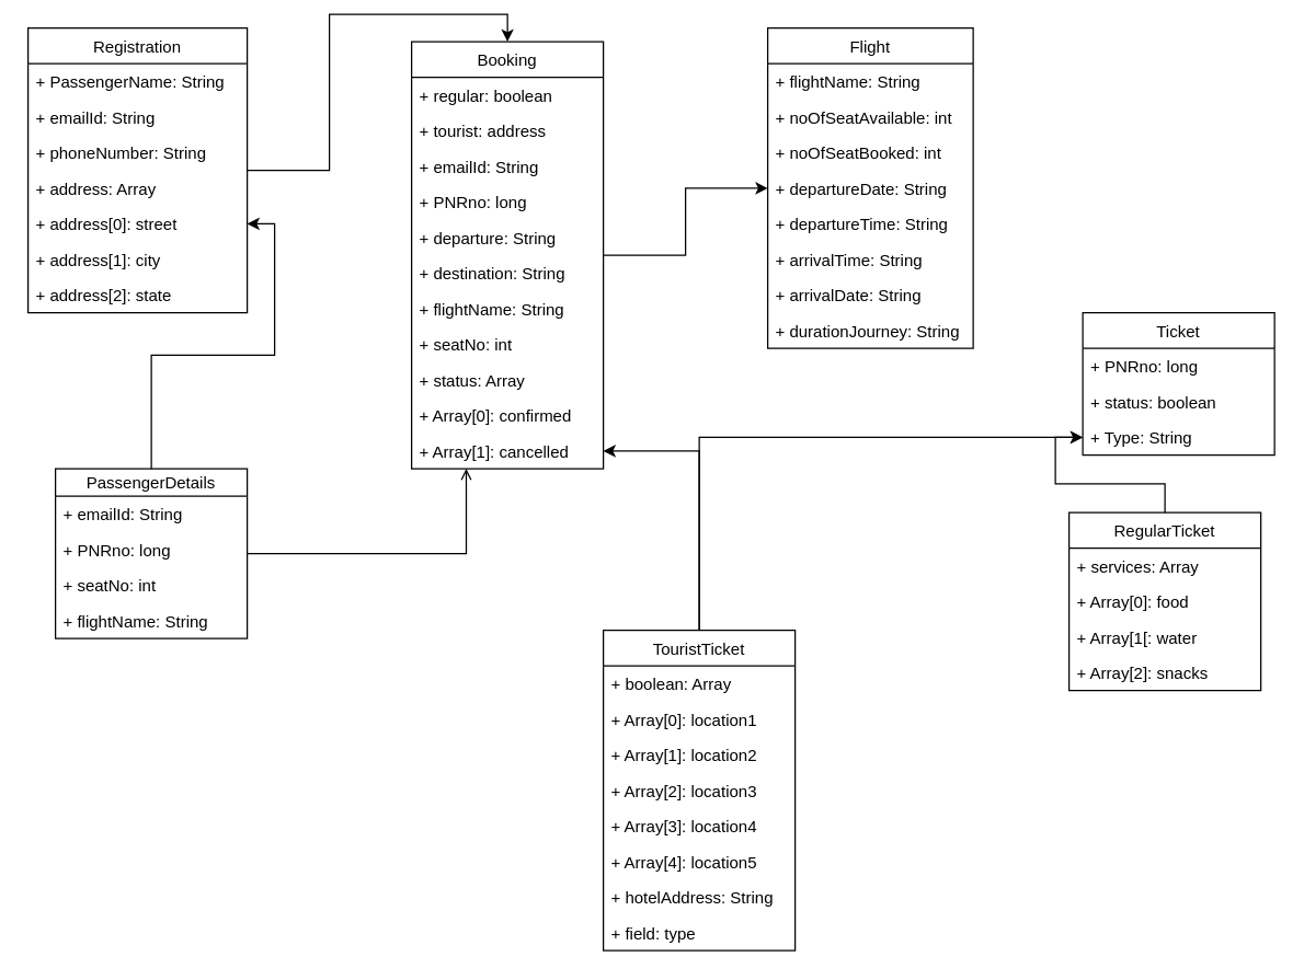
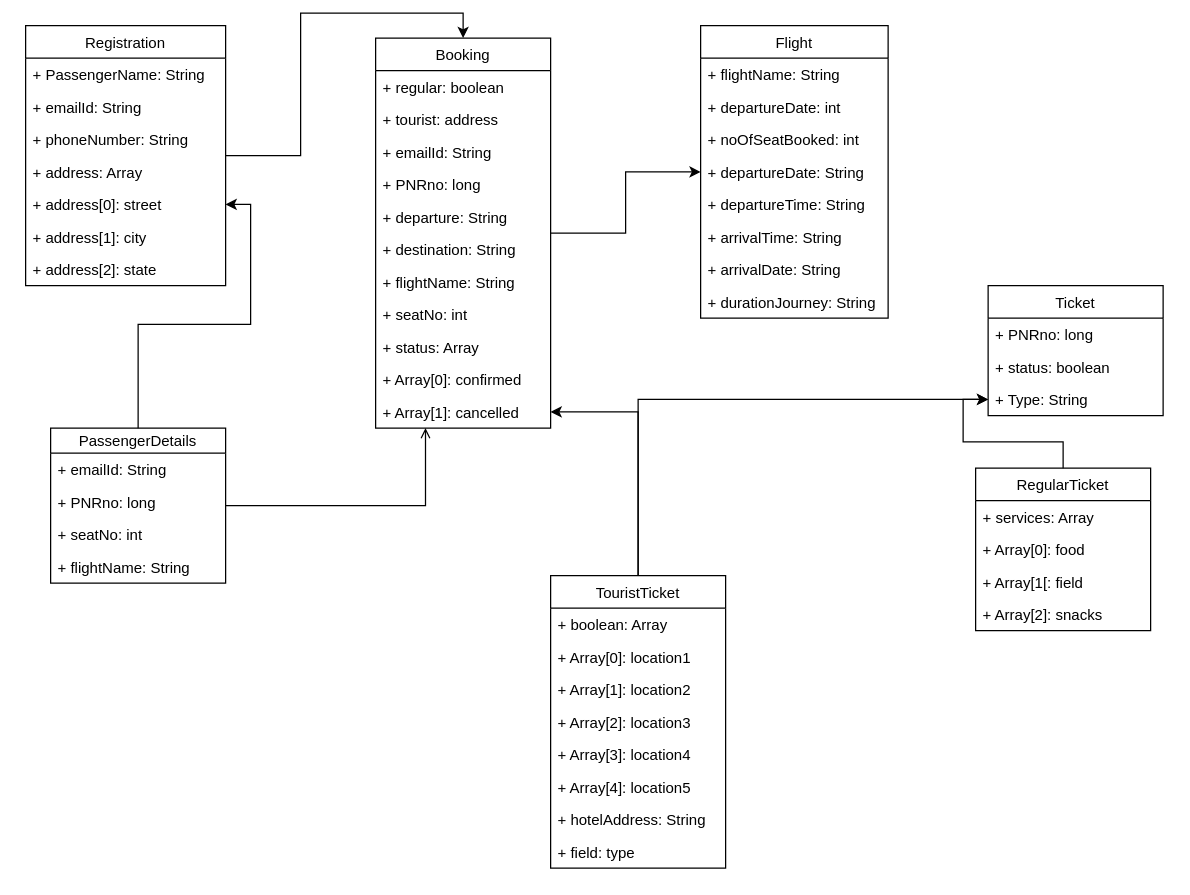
  <mxCell id="0" />
  <mxCell id="1" parent="0" />
  <mxCell id="2" style="edgeStyle=orthogonalEdgeStyle;rounded=0;orthogonalLoop=1;jettySize=auto;html=1;entryX=0.5;entryY=0;entryDx=0;entryDy=0;" parent="1" source="3" target="12" edge="1"><mxGeometry relative="1" as="geometry" /></mxCell>
  <mxCell id="3" value="Registration" style="swimlane;fontStyle=0;childLayout=stackLayout;horizontal=1;startSize=26;fillColor=none;horizontalStack=0;resizeParent=1;resizeParentMax=0;resizeLast=0;collapsible=1;marginBottom=0;" parent="1" vertex="1"><mxGeometry x="20" y="20" width="160" height="208" as="geometry" /></mxCell>
  <mxCell id="4" value="+ PassengerName: String" style="text;strokeColor=none;fillColor=none;align=left;verticalAlign=top;spacingLeft=4;spacingRight=4;overflow=hidden;rotatable=0;points=[[0,0.5],[1,0.5]];portConstraint=eastwest;" parent="3" vertex="1"><mxGeometry y="26" width="160" height="26" as="geometry" /></mxCell>
  <mxCell id="5" value="+ emailId: String" style="text;strokeColor=none;fillColor=none;align=left;verticalAlign=top;spacingLeft=4;spacingRight=4;overflow=hidden;rotatable=0;points=[[0,0.5],[1,0.5]];portConstraint=eastwest;" parent="3" vertex="1"><mxGeometry y="52" width="160" height="26" as="geometry" /></mxCell>
  <mxCell id="6" value="+ phoneNumber: String" style="text;strokeColor=none;fillColor=none;align=left;verticalAlign=top;spacingLeft=4;spacingRight=4;overflow=hidden;rotatable=0;points=[[0,0.5],[1,0.5]];portConstraint=eastwest;" parent="3" vertex="1"><mxGeometry y="78" width="160" height="26" as="geometry" /></mxCell>
  <mxCell id="7" value="+ address: Array" style="text;strokeColor=none;fillColor=none;align=left;verticalAlign=top;spacingLeft=4;spacingRight=4;overflow=hidden;rotatable=0;points=[[0,0.5],[1,0.5]];portConstraint=eastwest;" parent="3" vertex="1"><mxGeometry y="104" width="160" height="26" as="geometry" /></mxCell>
  <mxCell id="8" value="+ address[0]: street" style="text;strokeColor=none;fillColor=none;align=left;verticalAlign=top;spacingLeft=4;spacingRight=4;overflow=hidden;rotatable=0;points=[[0,0.5],[1,0.5]];portConstraint=eastwest;" parent="3" vertex="1"><mxGeometry y="130" width="160" height="26" as="geometry" /></mxCell>
  <mxCell id="9" value="+ address[1]: city" style="text;strokeColor=none;fillColor=none;align=left;verticalAlign=top;spacingLeft=4;spacingRight=4;overflow=hidden;rotatable=0;points=[[0,0.5],[1,0.5]];portConstraint=eastwest;" parent="3" vertex="1"><mxGeometry y="156" width="160" height="26" as="geometry" /></mxCell>
  <mxCell id="10" value="+ address[2]: state" style="text;strokeColor=none;fillColor=none;align=left;verticalAlign=top;spacingLeft=4;spacingRight=4;overflow=hidden;rotatable=0;points=[[0,0.5],[1,0.5]];portConstraint=eastwest;" parent="3" vertex="1"><mxGeometry y="182" width="160" height="26" as="geometry" /></mxCell>
  <mxCell id="11" style="edgeStyle=orthogonalEdgeStyle;rounded=0;orthogonalLoop=1;jettySize=auto;html=1;entryX=0;entryY=0.5;entryDx=0;entryDy=0;" parent="1" source="12" target="28" edge="1"><mxGeometry relative="1" as="geometry" /></mxCell>
  <mxCell id="12" value="Booking" style="swimlane;fontStyle=0;childLayout=stackLayout;horizontal=1;startSize=26;fillColor=none;horizontalStack=0;resizeParent=1;resizeParentMax=0;resizeLast=0;collapsible=1;marginBottom=0;" parent="1" vertex="1"><mxGeometry x="300" y="30" width="140" height="312" as="geometry" /></mxCell>
  <mxCell id="13" value="+ regular: boolean" style="text;strokeColor=none;fillColor=none;align=left;verticalAlign=top;spacingLeft=4;spacingRight=4;overflow=hidden;rotatable=0;points=[[0,0.5],[1,0.5]];portConstraint=eastwest;" parent="12" vertex="1"><mxGeometry y="26" width="140" height="26" as="geometry" /></mxCell>
  <mxCell id="14" value="+ tourist: address" style="text;strokeColor=none;fillColor=none;align=left;verticalAlign=top;spacingLeft=4;spacingRight=4;overflow=hidden;rotatable=0;points=[[0,0.5],[1,0.5]];portConstraint=eastwest;" parent="12" vertex="1"><mxGeometry y="52" width="140" height="26" as="geometry" /></mxCell>
  <mxCell id="15" value="+ emailId: String" style="text;strokeColor=none;fillColor=none;align=left;verticalAlign=top;spacingLeft=4;spacingRight=4;overflow=hidden;rotatable=0;points=[[0,0.5],[1,0.5]];portConstraint=eastwest;" parent="12" vertex="1"><mxGeometry y="78" width="140" height="26" as="geometry" /></mxCell>
  <mxCell id="16" value="+ PNRno: long" style="text;strokeColor=none;fillColor=none;align=left;verticalAlign=top;spacingLeft=4;spacingRight=4;overflow=hidden;rotatable=0;points=[[0,0.5],[1,0.5]];portConstraint=eastwest;" parent="12" vertex="1"><mxGeometry y="104" width="140" height="26" as="geometry" /></mxCell>
  <mxCell id="17" value="+ departure: String" style="text;strokeColor=none;fillColor=none;align=left;verticalAlign=top;spacingLeft=4;spacingRight=4;overflow=hidden;rotatable=0;points=[[0,0.5],[1,0.5]];portConstraint=eastwest;" parent="12" vertex="1"><mxGeometry y="130" width="140" height="26" as="geometry" /></mxCell>
  <mxCell id="18" value="+ destination: String" style="text;strokeColor=none;fillColor=none;align=left;verticalAlign=top;spacingLeft=4;spacingRight=4;overflow=hidden;rotatable=0;points=[[0,0.5],[1,0.5]];portConstraint=eastwest;" parent="12" vertex="1"><mxGeometry y="156" width="140" height="26" as="geometry" /></mxCell>
  <mxCell id="19" value="+ flightName: String" style="text;strokeColor=none;fillColor=none;align=left;verticalAlign=top;spacingLeft=4;spacingRight=4;overflow=hidden;rotatable=0;points=[[0,0.5],[1,0.5]];portConstraint=eastwest;" parent="12" vertex="1"><mxGeometry y="182" width="140" height="26" as="geometry" /></mxCell>
  <mxCell id="20" value="+ seatNo: int" style="text;strokeColor=none;fillColor=none;align=left;verticalAlign=top;spacingLeft=4;spacingRight=4;overflow=hidden;rotatable=0;points=[[0,0.5],[1,0.5]];portConstraint=eastwest;" parent="12" vertex="1"><mxGeometry y="208" width="140" height="26" as="geometry" /></mxCell>
  <mxCell id="21" value="+ status: Array" style="text;strokeColor=none;fillColor=none;align=left;verticalAlign=top;spacingLeft=4;spacingRight=4;overflow=hidden;rotatable=0;points=[[0,0.5],[1,0.5]];portConstraint=eastwest;" parent="12" vertex="1"><mxGeometry y="234" width="140" height="26" as="geometry" /></mxCell>
  <mxCell id="22" value="+ Array[0]: confirmed" style="text;strokeColor=none;fillColor=none;align=left;verticalAlign=top;spacingLeft=4;spacingRight=4;overflow=hidden;rotatable=0;points=[[0,0.5],[1,0.5]];portConstraint=eastwest;" parent="12" vertex="1"><mxGeometry y="260" width="140" height="26" as="geometry" /></mxCell>
  <mxCell id="23" value="+ Array[1]: cancelled" style="text;strokeColor=none;fillColor=none;align=left;verticalAlign=top;spacingLeft=4;spacingRight=4;overflow=hidden;rotatable=0;points=[[0,0.5],[1,0.5]];portConstraint=eastwest;" parent="12" vertex="1"><mxGeometry y="286" width="140" height="26" as="geometry" /></mxCell>
  <mxCell id="24" value="Flight" style="swimlane;fontStyle=0;childLayout=stackLayout;horizontal=1;startSize=26;fillColor=none;horizontalStack=0;resizeParent=1;resizeParentMax=0;resizeLast=0;collapsible=1;marginBottom=0;" parent="1" vertex="1"><mxGeometry x="560" y="20" width="150" height="234" as="geometry" /></mxCell>
  <mxCell id="25" value="+ flightName: String" style="text;strokeColor=none;fillColor=none;align=left;verticalAlign=top;spacingLeft=4;spacingRight=4;overflow=hidden;rotatable=0;points=[[0,0.5],[1,0.5]];portConstraint=eastwest;" parent="24" vertex="1"><mxGeometry y="26" width="150" height="26" as="geometry" /></mxCell>
- <mxCell id="26" value="+ noOfSeatAvailable: int" style="text;strokeColor=none;fillColor=none;align=left;verticalAlign=top;spacingLeft=4;spacingRight=4;overflow=hidden;rotatable=0;points=[[0,0.5],[1,0.5]];portConstraint=eastwest;" parent="24" vertex="1"><mxGeometry y="52" width="150" height="26" as="geometry" /></mxCell>
+ <mxCell id="26" value="+ departureDate: int" style="text;strokeColor=none;fillColor=none;align=left;verticalAlign=top;spacingLeft=4;spacingRight=4;overflow=hidden;rotatable=0;points=[[0,0.5],[1,0.5]];portConstraint=eastwest;" parent="24" vertex="1"><mxGeometry y="52" width="150" height="26" as="geometry" /></mxCell>
  <mxCell id="27" value="+ noOfSeatBooked: int" style="text;strokeColor=none;fillColor=none;align=left;verticalAlign=top;spacingLeft=4;spacingRight=4;overflow=hidden;rotatable=0;points=[[0,0.5],[1,0.5]];portConstraint=eastwest;" parent="24" vertex="1"><mxGeometry y="78" width="150" height="26" as="geometry" /></mxCell>
  <mxCell id="28" value="+ departureDate: String" style="text;strokeColor=none;fillColor=none;align=left;verticalAlign=top;spacingLeft=4;spacingRight=4;overflow=hidden;rotatable=0;points=[[0,0.5],[1,0.5]];portConstraint=eastwest;" parent="24" vertex="1"><mxGeometry y="104" width="150" height="26" as="geometry" /></mxCell>
  <mxCell id="29" value="+ departureTime: String" style="text;strokeColor=none;fillColor=none;align=left;verticalAlign=top;spacingLeft=4;spacingRight=4;overflow=hidden;rotatable=0;points=[[0,0.5],[1,0.5]];portConstraint=eastwest;" parent="24" vertex="1"><mxGeometry y="130" width="150" height="26" as="geometry" /></mxCell>
  <mxCell id="30" value="+ arrivalTime: String" style="text;strokeColor=none;fillColor=none;align=left;verticalAlign=top;spacingLeft=4;spacingRight=4;overflow=hidden;rotatable=0;points=[[0,0.5],[1,0.5]];portConstraint=eastwest;" parent="24" vertex="1"><mxGeometry y="156" width="150" height="26" as="geometry" /></mxCell>
  <mxCell id="31" value="+ arrivalDate: String" style="text;strokeColor=none;fillColor=none;align=left;verticalAlign=top;spacingLeft=4;spacingRight=4;overflow=hidden;rotatable=0;points=[[0,0.5],[1,0.5]];portConstraint=eastwest;" parent="24" vertex="1"><mxGeometry y="182" width="150" height="26" as="geometry" /></mxCell>
  <mxCell id="32" value="+ durationJourney: String" style="text;strokeColor=none;fillColor=none;align=left;verticalAlign=top;spacingLeft=4;spacingRight=4;overflow=hidden;rotatable=0;points=[[0,0.5],[1,0.5]];portConstraint=eastwest;" parent="24" vertex="1"><mxGeometry y="208" width="150" height="26" as="geometry" /></mxCell>
  <mxCell id="33" style="edgeStyle=orthogonalEdgeStyle;rounded=0;orthogonalLoop=1;jettySize=auto;html=1;entryX=1;entryY=0.5;entryDx=0;entryDy=0;" parent="1" source="35" target="8" edge="1"><mxGeometry relative="1" as="geometry" /></mxCell>
  <mxCell id="34" style="edgeStyle=orthogonalEdgeStyle;rounded=0;orthogonalLoop=1;jettySize=auto;html=1;entryX=0.285;entryY=0.997;entryDx=0;entryDy=0;entryPerimeter=0;endArrow=open;" parent="1" source="35" target="23" edge="1"><mxGeometry relative="1" as="geometry" /></mxCell>
  <mxCell id="35" value="PassengerDetails" style="swimlane;fontStyle=0;childLayout=stackLayout;horizontal=1;startSize=20;fillColor=none;horizontalStack=0;resizeParent=1;resizeParentMax=0;resizeLast=0;collapsible=1;marginBottom=0;" parent="1" vertex="1"><mxGeometry x="40" y="342" width="140" height="124" as="geometry" /></mxCell>
  <mxCell id="36" value="+ emailId: String" style="text;strokeColor=none;fillColor=none;align=left;verticalAlign=top;spacingLeft=4;spacingRight=4;overflow=hidden;rotatable=0;points=[[0,0.5],[1,0.5]];portConstraint=eastwest;" parent="35" vertex="1"><mxGeometry y="20" width="140" height="26" as="geometry" /></mxCell>
  <mxCell id="37" value="+ PNRno: long" style="text;strokeColor=none;fillColor=none;align=left;verticalAlign=top;spacingLeft=4;spacingRight=4;overflow=hidden;rotatable=0;points=[[0,0.5],[1,0.5]];portConstraint=eastwest;" parent="35" vertex="1"><mxGeometry y="46" width="140" height="26" as="geometry" /></mxCell>
  <mxCell id="38" value="+ seatNo: int" style="text;strokeColor=none;fillColor=none;align=left;verticalAlign=top;spacingLeft=4;spacingRight=4;overflow=hidden;rotatable=0;points=[[0,0.5],[1,0.5]];portConstraint=eastwest;" parent="35" vertex="1"><mxGeometry y="72" width="140" height="26" as="geometry" /></mxCell>
  <mxCell id="39" value="+ flightName: String" style="text;strokeColor=none;fillColor=none;align=left;verticalAlign=top;spacingLeft=4;spacingRight=4;overflow=hidden;rotatable=0;points=[[0,0.5],[1,0.5]];portConstraint=eastwest;" parent="35" vertex="1"><mxGeometry y="98" width="140" height="26" as="geometry" /></mxCell>
  <mxCell id="40" value="Ticket" style="swimlane;fontStyle=0;childLayout=stackLayout;horizontal=1;startSize=26;fillColor=none;horizontalStack=0;resizeParent=1;resizeParentMax=0;resizeLast=0;collapsible=1;marginBottom=0;" parent="1" vertex="1"><mxGeometry x="790" y="228" width="140" height="104" as="geometry" /></mxCell>
  <mxCell id="41" value="+ PNRno: long" style="text;strokeColor=none;fillColor=none;align=left;verticalAlign=top;spacingLeft=4;spacingRight=4;overflow=hidden;rotatable=0;points=[[0,0.5],[1,0.5]];portConstraint=eastwest;" parent="40" vertex="1"><mxGeometry y="26" width="140" height="26" as="geometry" /></mxCell>
  <mxCell id="42" value="+ status: boolean" style="text;strokeColor=none;fillColor=none;align=left;verticalAlign=top;spacingLeft=4;spacingRight=4;overflow=hidden;rotatable=0;points=[[0,0.5],[1,0.5]];portConstraint=eastwest;" parent="40" vertex="1"><mxGeometry y="52" width="140" height="26" as="geometry" /></mxCell>
  <mxCell id="43" value="+ Type: String" style="text;strokeColor=none;fillColor=none;align=left;verticalAlign=top;spacingLeft=4;spacingRight=4;overflow=hidden;rotatable=0;points=[[0,0.5],[1,0.5]];portConstraint=eastwest;" parent="40" vertex="1"><mxGeometry y="78" width="140" height="26" as="geometry" /></mxCell>
  <mxCell id="44" style="edgeStyle=orthogonalEdgeStyle;rounded=0;orthogonalLoop=1;jettySize=auto;html=1;" edge="1" parent="1" source="45" target="43"><mxGeometry relative="1" as="geometry" /></mxCell>
  <mxCell id="45" value="RegularTicket" style="swimlane;fontStyle=0;childLayout=stackLayout;horizontal=1;startSize=26;fillColor=none;horizontalStack=0;resizeParent=1;resizeParentMax=0;resizeLast=0;collapsible=1;marginBottom=0;" parent="1" vertex="1"><mxGeometry x="780" y="374" width="140" height="130" as="geometry" /></mxCell>
  <mxCell id="46" value="+ services: Array" style="text;strokeColor=none;fillColor=none;align=left;verticalAlign=top;spacingLeft=4;spacingRight=4;overflow=hidden;rotatable=0;points=[[0,0.5],[1,0.5]];portConstraint=eastwest;" parent="45" vertex="1"><mxGeometry y="26" width="140" height="26" as="geometry" /></mxCell>
  <mxCell id="47" value="+ Array[0]: food" style="text;strokeColor=none;fillColor=none;align=left;verticalAlign=top;spacingLeft=4;spacingRight=4;overflow=hidden;rotatable=0;points=[[0,0.5],[1,0.5]];portConstraint=eastwest;" parent="45" vertex="1"><mxGeometry y="52" width="140" height="26" as="geometry" /></mxCell>
- <mxCell id="48" value="+ Array[1[: water" style="text;strokeColor=none;fillColor=none;align=left;verticalAlign=top;spacingLeft=4;spacingRight=4;overflow=hidden;rotatable=0;points=[[0,0.5],[1,0.5]];portConstraint=eastwest;" parent="45" vertex="1"><mxGeometry y="78" width="140" height="26" as="geometry" /></mxCell>
+ <mxCell id="48" value="+ Array[1[: field" style="text;strokeColor=none;fillColor=none;align=left;verticalAlign=top;spacingLeft=4;spacingRight=4;overflow=hidden;rotatable=0;points=[[0,0.5],[1,0.5]];portConstraint=eastwest;" parent="45" vertex="1"><mxGeometry y="78" width="140" height="26" as="geometry" /></mxCell>
  <mxCell id="49" value="+ Array[2]: snacks" style="text;strokeColor=none;fillColor=none;align=left;verticalAlign=top;spacingLeft=4;spacingRight=4;overflow=hidden;rotatable=0;points=[[0,0.5],[1,0.5]];portConstraint=eastwest;" parent="45" vertex="1"><mxGeometry y="104" width="140" height="26" as="geometry" /></mxCell>
  <mxCell id="50" style="edgeStyle=orthogonalEdgeStyle;rounded=0;orthogonalLoop=1;jettySize=auto;html=1;" parent="1" source="52" target="23" edge="1"><mxGeometry relative="1" as="geometry"><mxPoint x="370" y="350" as="targetPoint" /></mxGeometry></mxCell>
  <mxCell id="51" style="edgeStyle=orthogonalEdgeStyle;rounded=0;orthogonalLoop=1;jettySize=auto;html=1;entryX=0;entryY=0.5;entryDx=0;entryDy=0;" edge="1" parent="1" source="52" target="43"><mxGeometry relative="1" as="geometry" /></mxCell>
  <mxCell id="52" value="TouristTicket" style="swimlane;fontStyle=0;childLayout=stackLayout;horizontal=1;startSize=26;fillColor=none;horizontalStack=0;resizeParent=1;resizeParentMax=0;resizeLast=0;collapsible=1;marginBottom=0;" parent="1" vertex="1"><mxGeometry x="440" y="460" width="140" height="234" as="geometry" /></mxCell>
  <mxCell id="53" value="+ boolean: Array" style="text;strokeColor=none;fillColor=none;align=left;verticalAlign=top;spacingLeft=4;spacingRight=4;overflow=hidden;rotatable=0;points=[[0,0.5],[1,0.5]];portConstraint=eastwest;" parent="52" vertex="1"><mxGeometry y="26" width="140" height="26" as="geometry" /></mxCell>
  <mxCell id="54" value="+ Array[0]: location1" style="text;strokeColor=none;fillColor=none;align=left;verticalAlign=top;spacingLeft=4;spacingRight=4;overflow=hidden;rotatable=0;points=[[0,0.5],[1,0.5]];portConstraint=eastwest;" parent="52" vertex="1"><mxGeometry y="52" width="140" height="26" as="geometry" /></mxCell>
  <mxCell id="55" value="+ Array[1]: location2" style="text;strokeColor=none;fillColor=none;align=left;verticalAlign=top;spacingLeft=4;spacingRight=4;overflow=hidden;rotatable=0;points=[[0,0.5],[1,0.5]];portConstraint=eastwest;" parent="52" vertex="1"><mxGeometry y="78" width="140" height="26" as="geometry" /></mxCell>
  <mxCell id="56" value="+ Array[2]: location3" style="text;strokeColor=none;fillColor=none;align=left;verticalAlign=top;spacingLeft=4;spacingRight=4;overflow=hidden;rotatable=0;points=[[0,0.5],[1,0.5]];portConstraint=eastwest;" parent="52" vertex="1"><mxGeometry y="104" width="140" height="26" as="geometry" /></mxCell>
  <mxCell id="57" value="+ Array[3]: location4" style="text;strokeColor=none;fillColor=none;align=left;verticalAlign=top;spacingLeft=4;spacingRight=4;overflow=hidden;rotatable=0;points=[[0,0.5],[1,0.5]];portConstraint=eastwest;" parent="52" vertex="1"><mxGeometry y="130" width="140" height="26" as="geometry" /></mxCell>
  <mxCell id="58" value="+ Array[4]: location5" style="text;strokeColor=none;fillColor=none;align=left;verticalAlign=top;spacingLeft=4;spacingRight=4;overflow=hidden;rotatable=0;points=[[0,0.5],[1,0.5]];portConstraint=eastwest;" parent="52" vertex="1"><mxGeometry y="156" width="140" height="26" as="geometry" /></mxCell>
  <mxCell id="59" value="+ hotelAddress: String" style="text;strokeColor=none;fillColor=none;align=left;verticalAlign=top;spacingLeft=4;spacingRight=4;overflow=hidden;rotatable=0;points=[[0,0.5],[1,0.5]];portConstraint=eastwest;" parent="52" vertex="1"><mxGeometry y="182" width="140" height="26" as="geometry" /></mxCell>
  <mxCell id="60" value="+ field: type" style="text;strokeColor=none;fillColor=none;align=left;verticalAlign=top;spacingLeft=4;spacingRight=4;overflow=hidden;rotatable=0;points=[[0,0.5],[1,0.5]];portConstraint=eastwest;" parent="52" vertex="1"><mxGeometry y="208" width="140" height="26" as="geometry" /></mxCell>
